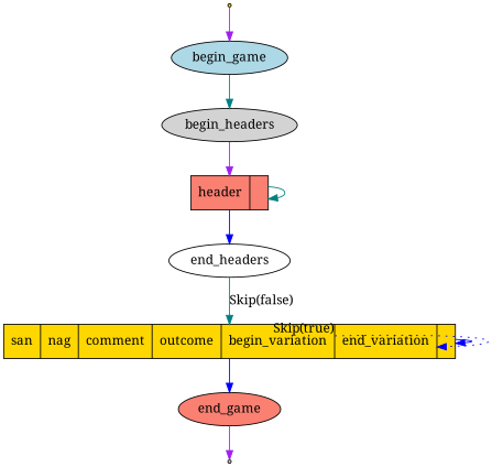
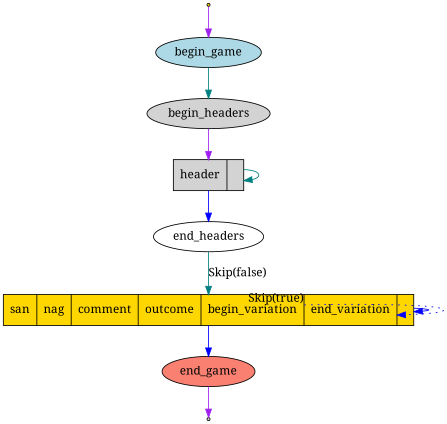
  digraph {
    compound=true
    fontname="Noto Serif"
    node [fillcolor=gold fontname="Noto Serif" style=filled]
    edge [color=blue fontname="Noto Serif"]
    S [shape=point]
    begin_game [fillcolor=lightblue]
    begin_headers [fillcolor=lightgrey]
-   n4 [fillcolor=salmon label="header|" shape=record]
+   n4 [fillcolor=lightgrey label="header|" shape=record]
    end_headers [fillcolor=white]
    n6 [label="san|nag|comment|outcome|<ral> begin_variation|<rar>end_variation|" shape=record]
    end_game [fillcolor=salmon]
    E [fillcolor=lightgrey shape=point]
    S -> begin_game [color=purple]
    begin_game -> begin_headers [color=teal]
    begin_headers -> n4 [color=purple]
    n4 -> n4 [color=teal]
    n4 -> end_headers
    end_headers -> n6 [color=teal label="Skip(false)"]
    n6 -> n6 [headport=rar style=dotted taillabel="Skip(true)" tailport=ral]
    n6 -> n6
    n6 -> end_game
    end_game -> E [color=purple]
  }
